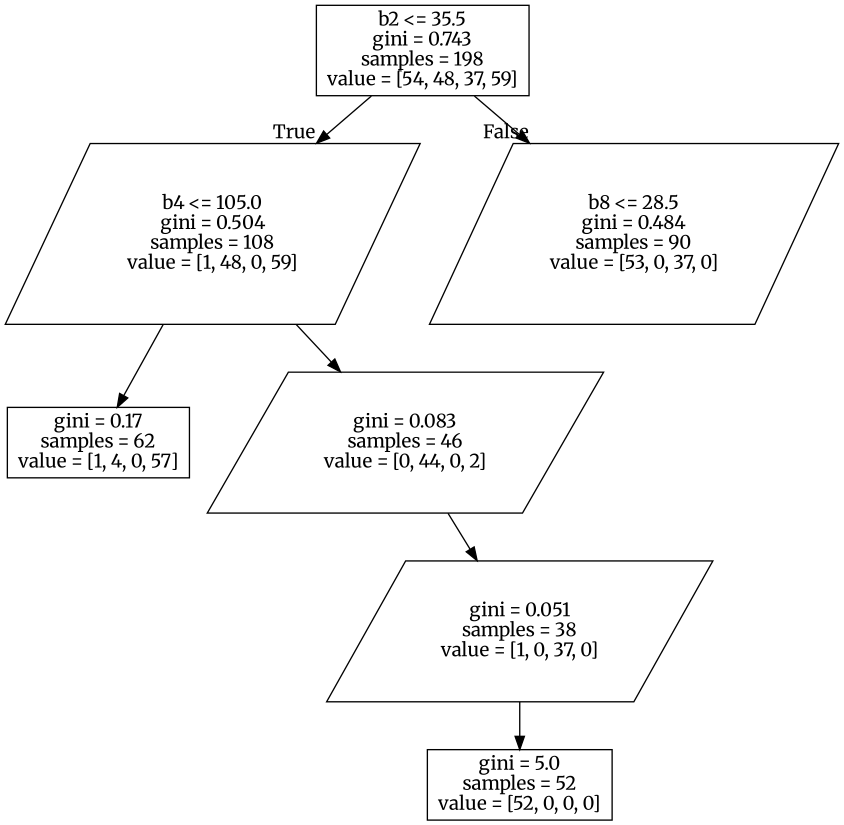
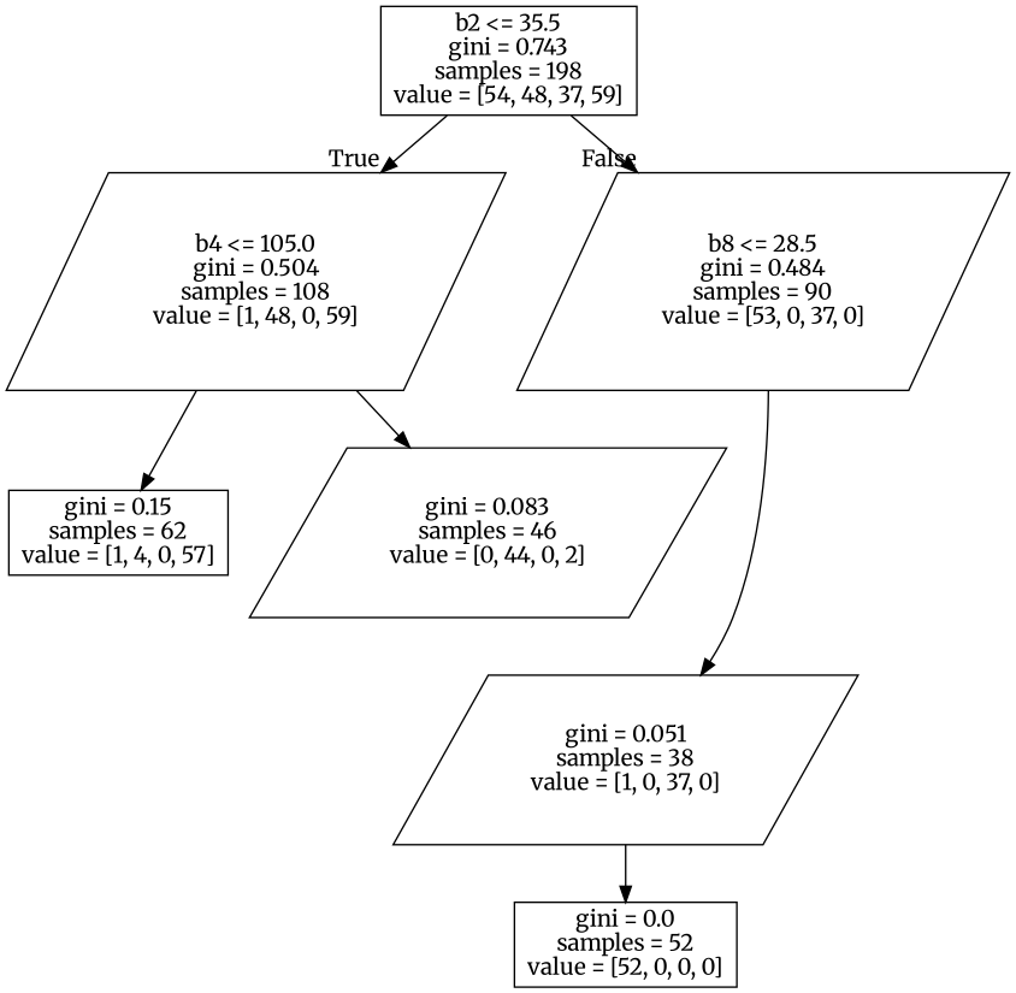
  digraph {
    fontname=Merriweather
    node [fontname=Merriweather shape=parallelogram]
    edge [fontname=Merriweather]
    n1 [label="b2 <= 35.5\ngini = 0.743\nsamples = 198\nvalue = [54, 48, 37, 59]" shape=box]
    n2 [label="b4 <= 105.0\ngini = 0.504\nsamples = 108\nvalue = [1, 48, 0, 59]"]
    n3 [label="b8 <= 28.5\ngini = 0.484\nsamples = 90\nvalue = [53, 0, 37, 0]"]
-   n4 [label="gini = 0.17\nsamples = 62\nvalue = [1, 4, 0, 57]" shape=box]
+   n4 [label="gini = 0.15\nsamples = 62\nvalue = [1, 4, 0, 57]" shape=box]
    n5 [label="gini = 0.083\nsamples = 46\nvalue = [0, 44, 0, 2]"]
    n6 [label="gini = 0.051\nsamples = 38\nvalue = [1, 0, 37, 0]"]
-   n7 [label="gini = 5.0\nsamples = 52\nvalue = [52, 0, 0, 0]" shape=box]
+   n7 [label="gini = 0.0\nsamples = 52\nvalue = [52, 0, 0, 0]" shape=box]
    n1 -> n2 [headlabel=True labelangle=45 labeldistance=2.5]
    n1 -> n3 [headlabel=False labelangle=-45 labeldistance=2.5]
    n2 -> n4
    n2 -> n5
-   n5 -> n6
+   n3 -> n6
    n6 -> n7
  }
